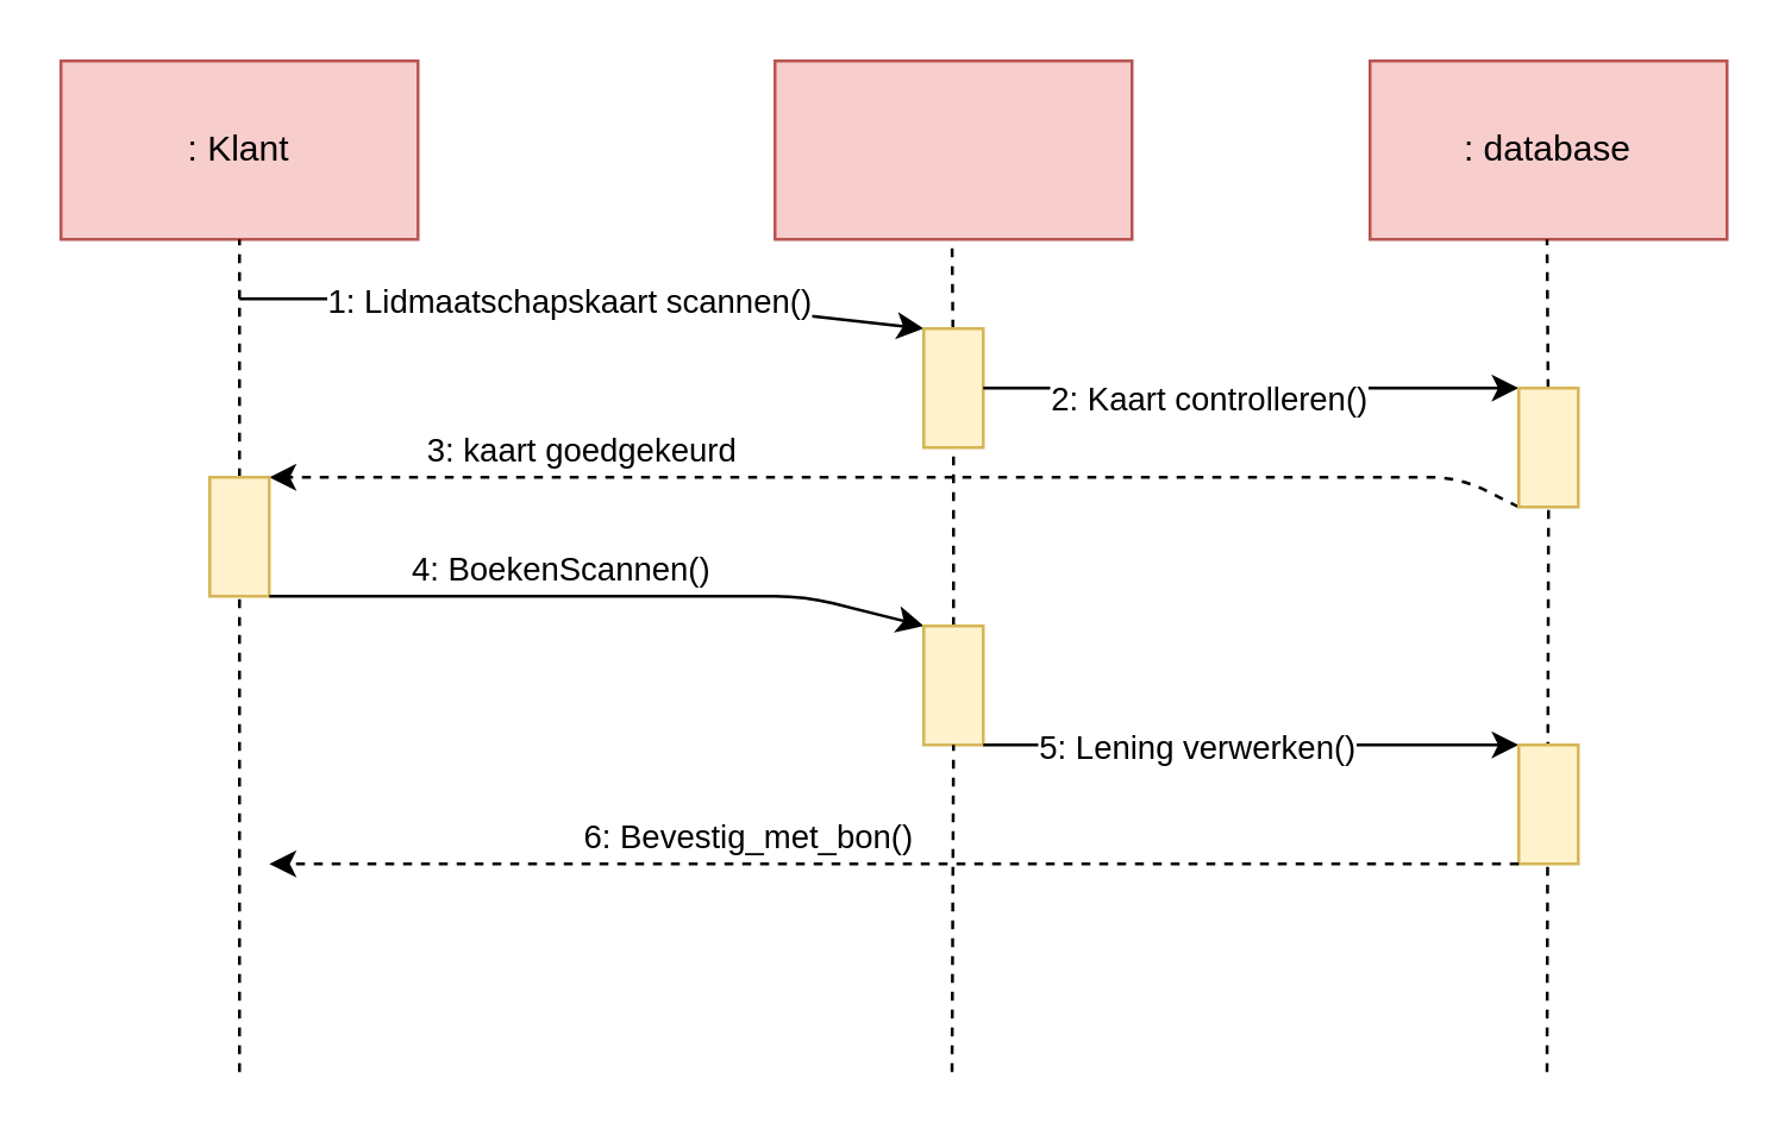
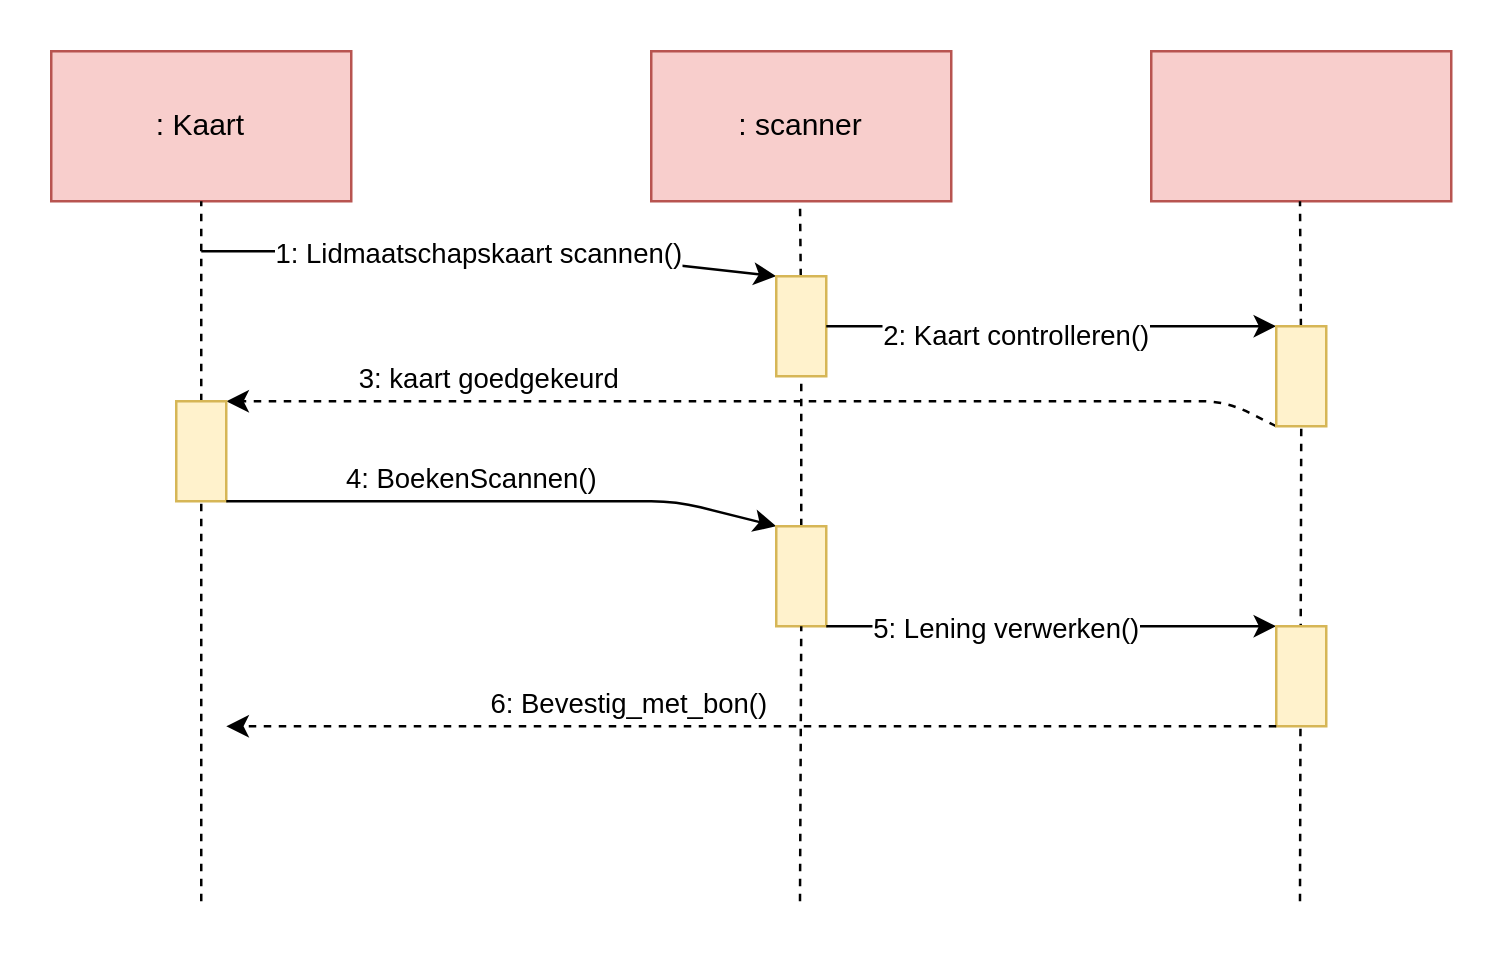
  <mxCell id="0" />
  <mxCell id="1" parent="0" />
  <mxCell id="2" value="" style="rounded=0;whiteSpace=wrap;html=1;fillColor=#f8cecc;strokeColor=#b85450;" vertex="1" parent="1"><mxGeometry x="20" y="20" width="120" height="60" as="geometry" /></mxCell>
  <mxCell id="3" value="" style="rounded=0;whiteSpace=wrap;html=1;fillColor=#f8cecc;strokeColor=#b85450;" vertex="1" parent="1"><mxGeometry x="260" y="20" width="120" height="60" as="geometry" /></mxCell>
  <mxCell id="4" value="" style="rounded=0;whiteSpace=wrap;html=1;fillColor=#f8cecc;strokeColor=#b85450;" vertex="1" parent="1"><mxGeometry x="460" y="20" width="120" height="60" as="geometry" /></mxCell>
- <mxCell id="5" value=": Klant" style="text;html=1;strokeColor=none;fillColor=none;align=center;verticalAlign=middle;whiteSpace=wrap;rounded=0;" vertex="1" parent="1"><mxGeometry x="60" y="40" width="40" height="20" as="geometry" /></mxCell>
+ <mxCell id="5" value=": Kaart" style="text;html=1;strokeColor=none;fillColor=none;align=center;verticalAlign=middle;whiteSpace=wrap;rounded=0;" vertex="1" parent="1"><mxGeometry x="60" y="40" width="40" height="20" as="geometry" /></mxCell>
+ <mxCell id="6" value=": scanner" style="text;html=1;strokeColor=none;fillColor=none;align=center;verticalAlign=middle;whiteSpace=wrap;rounded=0;" vertex="1" parent="1"><mxGeometry x="280" y="40" width="80" height="20" as="geometry" /></mxCell>
  <mxCell id="7" value="" style="endArrow=none;dashed=1;html=1;entryX=0.5;entryY=1;entryDx=0;entryDy=0;" edge="1" parent="1" source="17" target="2"><mxGeometry width="50" height="50" relative="1" as="geometry"><mxPoint x="80" y="360" as="sourcePoint" /><mxPoint x="420" y="280" as="targetPoint" /></mxGeometry></mxCell>
  <mxCell id="8" value="" style="endArrow=none;dashed=1;html=1;entryX=0.5;entryY=1;entryDx=0;entryDy=0;" edge="1" parent="1" source="13"><mxGeometry width="50" height="50" relative="1" as="geometry"><mxPoint x="319.5" y="360" as="sourcePoint" /><mxPoint x="319.5" y="80" as="targetPoint" /></mxGeometry></mxCell>
- <mxCell id="9" value=": database" style="text;html=1;strokeColor=none;fillColor=none;align=center;verticalAlign=middle;whiteSpace=wrap;rounded=0;" vertex="1" parent="1"><mxGeometry x="480" y="40" width="80" height="20" as="geometry" /></mxCell>
  <mxCell id="10" value="" style="endArrow=none;dashed=1;html=1;entryX=0.5;entryY=1;entryDx=0;entryDy=0;" edge="1" parent="1" source="27"><mxGeometry width="50" height="50" relative="1" as="geometry"><mxPoint x="519.5" y="360" as="sourcePoint" /><mxPoint x="519.5" y="80" as="targetPoint" /></mxGeometry></mxCell>
  <mxCell id="11" value="" style="endArrow=classic;html=1;entryX=0;entryY=0;entryDx=0;entryDy=0;" edge="1" parent="1" target="13"><mxGeometry width="50" height="50" relative="1" as="geometry"><mxPoint x="80" y="100" as="sourcePoint" /><mxPoint x="300" y="110" as="targetPoint" /><Array as="points"><mxPoint x="220" y="100" /></Array></mxGeometry></mxCell>
  <mxCell id="12" value="1: Lidmaatschapskaart scannen()" style="edgeLabel;html=1;align=center;verticalAlign=middle;resizable=0;points=[];" vertex="1" connectable="0" parent="11"><mxGeometry x="-0.374" relative="1" as="geometry"><mxPoint x="38" as="offset" /></mxGeometry></mxCell>
  <mxCell id="13" value="" style="rounded=0;whiteSpace=wrap;html=1;fillColor=#fff2cc;strokeColor=#d6b656;" vertex="1" parent="1"><mxGeometry x="310" y="110" width="20" height="40" as="geometry" /></mxCell>
  <mxCell id="14" value="" style="endArrow=none;dashed=1;html=1;entryX=0.5;entryY=1;entryDx=0;entryDy=0;" edge="1" parent="1" source="21" target="13"><mxGeometry width="50" height="50" relative="1" as="geometry"><mxPoint x="319.5" y="360" as="sourcePoint" /><mxPoint x="319.5" y="80" as="targetPoint" /></mxGeometry></mxCell>
  <mxCell id="15" value="" style="endArrow=classic;html=1;exitX=0;exitY=1;exitDx=0;exitDy=0;entryX=1;entryY=0;entryDx=0;entryDy=0;dashed=1;" edge="1" parent="1" source="27" target="17"><mxGeometry width="50" height="50" relative="1" as="geometry"><mxPoint x="130" y="220" as="sourcePoint" /><mxPoint x="80" y="150" as="targetPoint" /><Array as="points"><mxPoint x="490" y="160" /></Array></mxGeometry></mxCell>
  <mxCell id="16" value="3: kaart goedgekeurd" style="edgeLabel;html=1;align=center;verticalAlign=middle;resizable=0;points=[];" vertex="1" connectable="0" parent="15"><mxGeometry x="-0.256" y="3" relative="1" as="geometry"><mxPoint x="-161.33" y="-13.0" as="offset" /></mxGeometry></mxCell>
  <mxCell id="17" value="" style="rounded=0;whiteSpace=wrap;html=1;fillColor=#fff2cc;strokeColor=#d6b656;" vertex="1" parent="1"><mxGeometry x="70" y="160" width="20" height="40" as="geometry" /></mxCell>
  <mxCell id="18" value="" style="endArrow=none;dashed=1;html=1;entryX=0.5;entryY=1;entryDx=0;entryDy=0;" edge="1" parent="1" target="17"><mxGeometry width="50" height="50" relative="1" as="geometry"><mxPoint x="80" y="360" as="sourcePoint" /><mxPoint x="80" y="80" as="targetPoint" /></mxGeometry></mxCell>
  <mxCell id="19" value="" style="endArrow=classic;html=1;exitX=1;exitY=1;exitDx=0;exitDy=0;entryX=0;entryY=0;entryDx=0;entryDy=0;" edge="1" parent="1" source="17" target="21"><mxGeometry width="50" height="50" relative="1" as="geometry"><mxPoint x="370" y="330" as="sourcePoint" /><mxPoint x="320" y="200" as="targetPoint" /><Array as="points"><mxPoint x="270" y="200" /></Array></mxGeometry></mxCell>
  <mxCell id="20" value="4: BoekenScannen()" style="edgeLabel;html=1;align=center;verticalAlign=middle;resizable=0;points=[];" vertex="1" connectable="0" parent="19"><mxGeometry x="-0.374" y="-4" relative="1" as="geometry"><mxPoint x="28" y="-14" as="offset" /></mxGeometry></mxCell>
  <mxCell id="21" value="" style="rounded=0;whiteSpace=wrap;html=1;fillColor=#fff2cc;strokeColor=#d6b656;" vertex="1" parent="1"><mxGeometry x="310" y="210" width="20" height="40" as="geometry" /></mxCell>
  <mxCell id="22" value="" style="endArrow=none;dashed=1;html=1;entryX=0.5;entryY=1;entryDx=0;entryDy=0;" edge="1" parent="1" target="21"><mxGeometry width="50" height="50" relative="1" as="geometry"><mxPoint x="319.5" y="360" as="sourcePoint" /><mxPoint x="320" y="150" as="targetPoint" /></mxGeometry></mxCell>
  <mxCell id="23" value="" style="endArrow=classic;html=1;exitX=1;exitY=1;exitDx=0;exitDy=0;entryX=0;entryY=0;entryDx=0;entryDy=0;" edge="1" parent="1" source="21" target="29"><mxGeometry width="50" height="50" relative="1" as="geometry"><mxPoint x="370" y="330" as="sourcePoint" /><mxPoint x="500" y="250" as="targetPoint" /></mxGeometry></mxCell>
  <mxCell id="24" value="5: Lening verwerken()" style="edgeLabel;html=1;align=center;verticalAlign=middle;resizable=0;points=[];" vertex="1" connectable="0" parent="23"><mxGeometry x="-0.212" relative="1" as="geometry"><mxPoint as="offset" /></mxGeometry></mxCell>
  <mxCell id="25" value="" style="endArrow=classic;html=1;exitX=1;exitY=0.5;exitDx=0;exitDy=0;" edge="1" parent="1" source="13"><mxGeometry width="50" height="50" relative="1" as="geometry"><mxPoint x="370" y="330" as="sourcePoint" /><mxPoint x="510" y="130" as="targetPoint" /></mxGeometry></mxCell>
  <mxCell id="26" value="2: Kaart controlleren()" style="edgeLabel;html=1;align=center;verticalAlign=middle;resizable=0;points=[];" vertex="1" connectable="0" parent="25"><mxGeometry x="-0.167" y="-3" relative="1" as="geometry"><mxPoint as="offset" /></mxGeometry></mxCell>
  <mxCell id="27" value="" style="rounded=0;whiteSpace=wrap;html=1;fillColor=#fff2cc;strokeColor=#d6b656;" vertex="1" parent="1"><mxGeometry x="510" y="130" width="20" height="40" as="geometry" /></mxCell>
  <mxCell id="28" value="" style="endArrow=none;dashed=1;html=1;entryX=0.5;entryY=1;entryDx=0;entryDy=0;" edge="1" parent="1" target="27"><mxGeometry width="50" height="50" relative="1" as="geometry"><mxPoint x="519.5" y="360" as="sourcePoint" /><mxPoint x="519.5" y="80" as="targetPoint" /></mxGeometry></mxCell>
  <mxCell id="29" value="" style="rounded=0;whiteSpace=wrap;html=1;fillColor=#fff2cc;strokeColor=#d6b656;" vertex="1" parent="1"><mxGeometry x="510" y="250" width="20" height="40" as="geometry" /></mxCell>
  <mxCell id="30" value="" style="endArrow=classic;html=1;exitX=0;exitY=1;exitDx=0;exitDy=0;dashed=1;" edge="1" parent="1" source="29"><mxGeometry width="50" height="50" relative="1" as="geometry"><mxPoint x="370" y="330" as="sourcePoint" /><mxPoint x="90" y="290" as="targetPoint" /></mxGeometry></mxCell>
  <mxCell id="31" value="6: Bevestig_met_bon()" style="edgeLabel;html=1;align=center;verticalAlign=middle;resizable=0;points=[];" vertex="1" connectable="0" parent="30"><mxGeometry x="-0.195" y="2" relative="1" as="geometry"><mxPoint x="-91" y="-12" as="offset" /></mxGeometry></mxCell>
